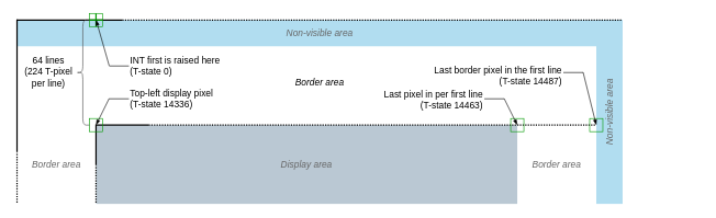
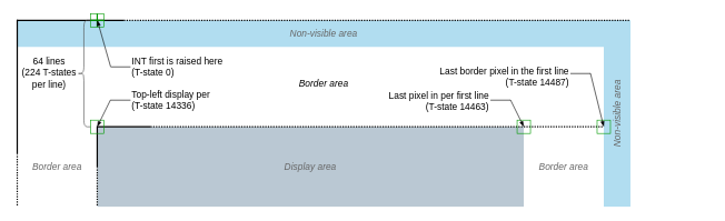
  <mxCell id="0" />
  <mxCell id="1" parent="0" />
  <mxCell id="2" value="" style="rounded=0;whiteSpace=wrap;html=1;fontSize=14;strokeWidth=1;fillColor=#b1ddf0;align=center;strokeColor=none;" vertex="1" parent="1"><mxGeometry x="25" y="30" width="920" height="40" as="geometry" /></mxCell>
  <mxCell id="3" value="" style="rounded=0;whiteSpace=wrap;html=1;fontSize=14;strokeWidth=1;fillColor=#b1ddf0;align=right;strokeColor=none;" vertex="1" parent="1"><mxGeometry x="905" y="30" width="40" height="280" as="geometry" /></mxCell>
  <mxCell id="4" value="" style="rounded=0;whiteSpace=wrap;html=1;strokeWidth=1;fillColor=#bac8d3;strokeColor=none;" vertex="1" parent="1"><mxGeometry x="145" y="190" width="640" height="120" as="geometry" /></mxCell>
  <mxCell id="5" value="" style="line;strokeWidth=2;html=1;" vertex="1" parent="1"><mxGeometry x="25" y="25" width="160" height="10" as="geometry" /></mxCell>
  <mxCell id="6" value="" style="line;strokeWidth=2;html=1;dashed=1;dashPattern=1 1;" vertex="1" parent="1"><mxGeometry x="185" y="25" width="760" height="10" as="geometry" /></mxCell>
  <mxCell id="7" value="" style="line;strokeWidth=2;direction=south;html=1;" vertex="1" parent="1"><mxGeometry x="20" y="29" width="10" height="201" as="geometry" /></mxCell>
  <mxCell id="8" value="" style="line;strokeWidth=2;direction=south;html=1;dashed=1;dashPattern=1 1;" vertex="1" parent="1"><mxGeometry x="20" y="230" width="10" height="80" as="geometry" /></mxCell>
  <mxCell id="9" value="" style="line;strokeWidth=2;html=1;" vertex="1" parent="1"><mxGeometry x="145" y="185" width="80" height="10" as="geometry" /></mxCell>
  <mxCell id="10" value="" style="line;strokeWidth=2;direction=south;html=1;" vertex="1" parent="1"><mxGeometry x="140" y="189" width="10" height="61" as="geometry" /></mxCell>
  <mxCell id="11" value="" style="line;strokeWidth=2;html=1;dashed=1;dashPattern=1 1;" vertex="1" parent="1"><mxGeometry x="225" y="185" width="680" height="10" as="geometry" /></mxCell>
  <mxCell id="12" value="" style="line;strokeWidth=2;direction=south;html=1;dashed=1;dashPattern=1 1;" vertex="1" parent="1"><mxGeometry x="140" y="250" width="10" height="60" as="geometry" /></mxCell>
  <mxCell id="13" value="" style="whiteSpace=wrap;html=1;aspect=fixed;strokeWidth=1;fontColor=#ffffff;fillColor=none;strokeColor=#009900;" vertex="1" parent="1"><mxGeometry x="135" y="20" width="20" height="20" as="geometry" /></mxCell>
  <mxCell id="14" value="" style="line;strokeWidth=2;direction=south;html=1;fillColor=#1ba1e2;fontColor=#ffffff;strokeColor=#009900;" vertex="1" parent="1"><mxGeometry x="140" y="20" width="10" height="20" as="geometry" /></mxCell>
  <mxCell id="15" value="" style="line;strokeWidth=2;html=1;fillColor=#1ba1e2;fontColor=#ffffff;strokeColor=#009900;" vertex="1" parent="1"><mxGeometry x="135" y="25" width="20" height="10" as="geometry" /></mxCell>
  <mxCell id="16" value="" style="whiteSpace=wrap;html=1;aspect=fixed;strokeWidth=1;fontColor=#ffffff;fillColor=none;strokeColor=#009900;" vertex="1" parent="1"><mxGeometry x="135" y="180" width="20" height="20" as="geometry" /></mxCell>
  <mxCell id="17" value="" style="endArrow=blockThin;html=1;entryX=0.506;entryY=0.488;entryDx=0;entryDy=0;entryPerimeter=0;endFill=1;" edge="1" parent="1" source="18" target="15"><mxGeometry width="50" height="50" relative="1" as="geometry"><mxPoint x="165" y="70" as="sourcePoint" /><mxPoint x="225" y="60" as="targetPoint" /></mxGeometry></mxCell>
  <mxCell id="18" value="" style="line;strokeWidth=1;html=1;perimeter=backbonePerimeter;points=[];outlineConnect=0;fillColor=none;" vertex="1" parent="1"><mxGeometry x="165" y="95" width="30" height="10" as="geometry" /></mxCell>
  <mxCell id="19" value="INT first is raised here&lt;br&gt;(T-state 0)" style="text;html=1;strokeColor=none;fillColor=none;align=left;verticalAlign=middle;whiteSpace=wrap;rounded=0;fontSize=14;" vertex="1" parent="1"><mxGeometry x="195" y="80" width="190" height="40" as="geometry" /></mxCell>
  <mxCell id="20" value="" style="shape=curlyBracket;whiteSpace=wrap;html=1;rounded=1;fontSize=14;strokeWidth=1;fillColor=none;align=left;strokeColor=#4D4D4D;" vertex="1" parent="1"><mxGeometry x="115" y="30" width="20" height="160" as="geometry" /></mxCell>
- <mxCell id="21" value="64 lines&lt;br&gt;(224 T-pixel&lt;br&gt;per line)" style="text;html=1;strokeColor=none;fillColor=none;align=center;verticalAlign=middle;whiteSpace=wrap;rounded=0;fontSize=14;" vertex="1" parent="1"><mxGeometry x="28" y="74" width="90" height="70" as="geometry" /></mxCell>
+ <mxCell id="21" value="64 lines&lt;br&gt;(224 T-states&lt;br&gt;per line)" style="text;html=1;strokeColor=none;fillColor=none;align=center;verticalAlign=middle;whiteSpace=wrap;rounded=0;fontSize=14;" vertex="1" parent="1"><mxGeometry x="28" y="74" width="90" height="70" as="geometry" /></mxCell>
  <mxCell id="22" value="" style="endArrow=blockThin;html=1;endFill=1;" edge="1" parent="1" source="23"><mxGeometry width="50" height="50" relative="1" as="geometry"><mxPoint x="165" y="160" as="sourcePoint" /><mxPoint x="145" y="190" as="targetPoint" /></mxGeometry></mxCell>
  <mxCell id="23" value="" style="line;strokeWidth=1;html=1;perimeter=backbonePerimeter;points=[];outlineConnect=0;fillColor=none;" vertex="1" parent="1"><mxGeometry x="165" y="145" width="30" height="10" as="geometry" /></mxCell>
- <mxCell id="24" value="Top-left display pixel&lt;br&gt;(T-state 14336)" style="text;html=1;strokeColor=none;fillColor=none;align=left;verticalAlign=middle;whiteSpace=wrap;rounded=0;fontSize=14;" vertex="1" parent="1"><mxGeometry x="195" y="130" width="190" height="40" as="geometry" /></mxCell>
+ <mxCell id="24" value="Top-left display per&lt;br&gt;(T-state 14336)" style="text;html=1;strokeColor=none;fillColor=none;align=left;verticalAlign=middle;whiteSpace=wrap;rounded=0;fontSize=14;" vertex="1" parent="1"><mxGeometry x="195" y="130" width="190" height="40" as="geometry" /></mxCell>
  <mxCell id="25" value="" style="whiteSpace=wrap;html=1;aspect=fixed;strokeWidth=1;fontColor=#ffffff;fillColor=none;strokeColor=#009900;" vertex="1" parent="1"><mxGeometry x="775" y="180" width="20" height="20" as="geometry" /></mxCell>
  <mxCell id="26" value="" style="endArrow=blockThin;html=1;endFill=1;" edge="1" parent="1" source="27"><mxGeometry width="50" height="50" relative="1" as="geometry"><mxPoint x="765" y="160" as="sourcePoint" /><mxPoint x="785" y="190" as="targetPoint" /></mxGeometry></mxCell>
  <mxCell id="27" value="" style="line;strokeWidth=1;html=1;perimeter=backbonePerimeter;points=[];outlineConnect=0;fillColor=none;" vertex="1" parent="1"><mxGeometry x="735" y="145" width="30" height="10" as="geometry" /></mxCell>
  <mxCell id="28" value="Last pixel in per first line&lt;br&gt;(T-state 14463)" style="text;html=1;strokeColor=none;fillColor=none;align=right;verticalAlign=middle;whiteSpace=wrap;rounded=0;fontSize=14;" vertex="1" parent="1"><mxGeometry x="545" y="131" width="190" height="40" as="geometry" /></mxCell>
  <mxCell id="29" value="Non-visible area" style="text;html=1;strokeColor=none;fillColor=none;align=center;verticalAlign=middle;whiteSpace=wrap;rounded=0;fontSize=14;rotation=-90;fontStyle=2;fontColor=#666666;" vertex="1" parent="1"><mxGeometry x="785" y="160" width="280" height="20" as="geometry" /></mxCell>
  <mxCell id="30" value="Non-visible area" style="text;html=1;strokeColor=none;fillColor=none;align=center;verticalAlign=middle;whiteSpace=wrap;rounded=0;fontSize=14;rotation=0;fontStyle=2;fontColor=#666666;" vertex="1" parent="1"><mxGeometry x="25" y="40" width="920" height="20" as="geometry" /></mxCell>
  <mxCell id="31" value="Display area" style="text;html=1;strokeColor=none;fillColor=none;align=center;verticalAlign=middle;whiteSpace=wrap;rounded=0;fontSize=14;rotation=0;fontStyle=2;fontColor=#666666;" vertex="1" parent="1"><mxGeometry x="145" y="240" width="640" height="20" as="geometry" /></mxCell>
  <mxCell id="32" value="" style="whiteSpace=wrap;html=1;aspect=fixed;strokeWidth=1;fontColor=#ffffff;fillColor=none;strokeColor=#009900;" vertex="1" parent="1"><mxGeometry x="895" y="180" width="20" height="20" as="geometry" /></mxCell>
  <mxCell id="33" value="" style="endArrow=blockThin;html=1;endFill=1;" edge="1" parent="1" source="34"><mxGeometry width="50" height="50" relative="1" as="geometry"><mxPoint x="885" y="130" as="sourcePoint" /><mxPoint x="905" y="190" as="targetPoint" /></mxGeometry></mxCell>
  <mxCell id="34" value="" style="line;strokeWidth=1;html=1;perimeter=backbonePerimeter;points=[];outlineConnect=0;fillColor=none;" vertex="1" parent="1"><mxGeometry x="855" y="105" width="30" height="10" as="geometry" /></mxCell>
  <mxCell id="35" value="Last border pixel in the first line&lt;br&gt;(T-state 14487)" style="text;html=1;strokeColor=none;fillColor=none;align=right;verticalAlign=middle;whiteSpace=wrap;rounded=0;fontSize=14;" vertex="1" parent="1"><mxGeometry x="645" y="95" width="210" height="40" as="geometry" /></mxCell>
  <mxCell id="36" value="Border area" style="text;html=1;strokeColor=none;fillColor=none;align=center;verticalAlign=middle;whiteSpace=wrap;rounded=0;fontSize=14;rotation=0;fontStyle=2" vertex="1" parent="1"><mxGeometry x="25" y="115" width="920" height="20" as="geometry" /></mxCell>
  <mxCell id="37" value="Border area" style="text;html=1;strokeColor=none;fillColor=none;align=center;verticalAlign=middle;whiteSpace=wrap;rounded=0;fontSize=14;rotation=0;fontStyle=2;fontColor=#666666;" vertex="1" parent="1"><mxGeometry x="25" y="240" width="120" height="20" as="geometry" /></mxCell>
  <mxCell id="38" value="Border area" style="text;html=1;strokeColor=none;fillColor=none;align=center;verticalAlign=middle;whiteSpace=wrap;rounded=0;fontSize=14;rotation=0;fontStyle=2;fontColor=#666666;" vertex="1" parent="1"><mxGeometry x="785" y="240" width="120" height="20" as="geometry" /></mxCell>
